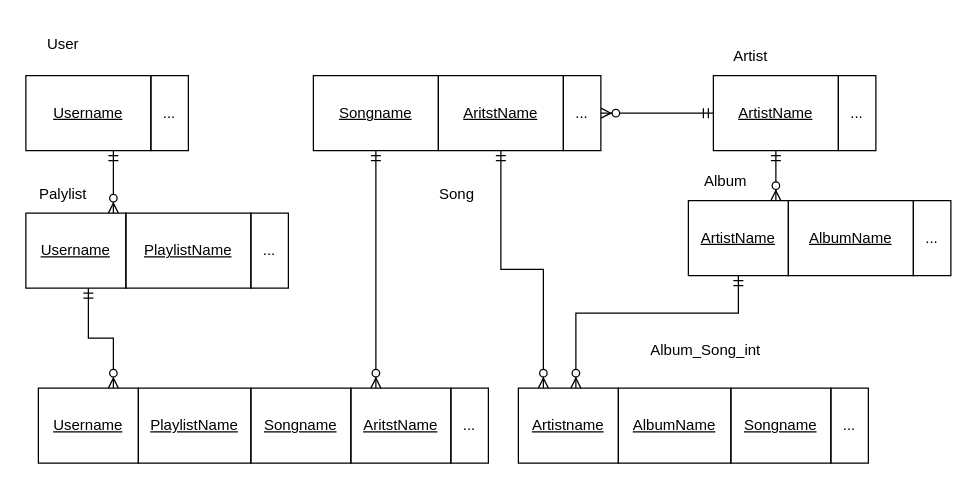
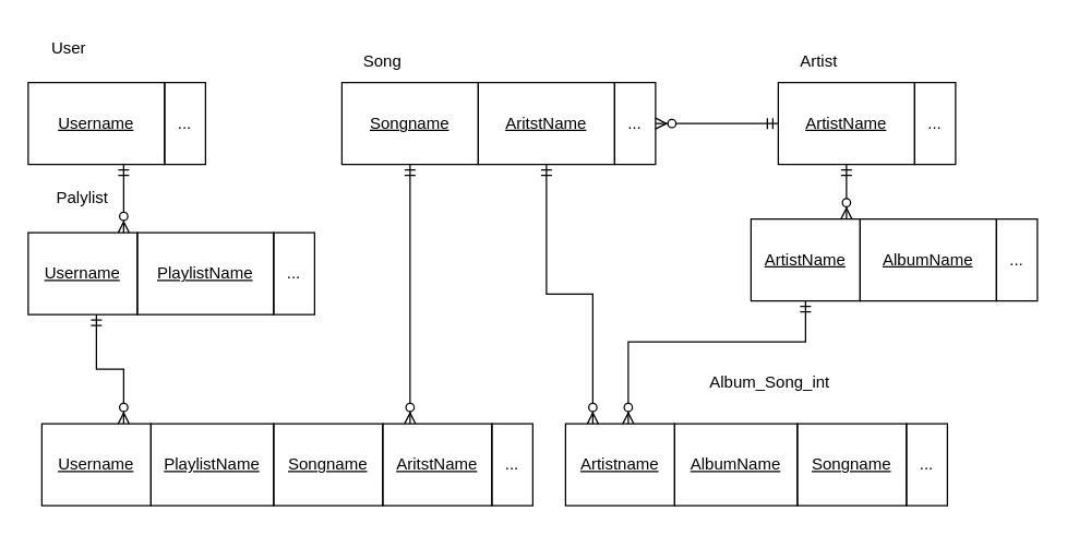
  <mxCell id="0" />
  <mxCell id="1" parent="0" />
  <mxCell id="2" value="User" style="text;html=1;strokeColor=none;fillColor=none;align=center;verticalAlign=middle;whiteSpace=wrap;rounded=0;" parent="1" vertex="1"><mxGeometry x="20" y="20" width="60" height="30" as="geometry" /></mxCell>
- <mxCell id="3" value="Song" style="text;html=1;strokeColor=none;fillColor=none;align=center;verticalAlign=middle;whiteSpace=wrap;rounded=0;" parent="1" vertex="1"><mxGeometry x="335" y="140" width="60" height="30" as="geometry" /></mxCell>
+ <mxCell id="3" value="Song" style="text;html=1;strokeColor=none;fillColor=none;align=center;verticalAlign=middle;whiteSpace=wrap;rounded=0;" parent="1" vertex="1"><mxGeometry x="250" y="30" width="60" height="30" as="geometry" /></mxCell>
  <mxCell id="4" value="Artist" style="text;html=1;strokeColor=none;fillColor=none;align=center;verticalAlign=middle;whiteSpace=wrap;rounded=0;" parent="1" vertex="1"><mxGeometry x="570" y="30" width="60" height="30" as="geometry" /></mxCell>
  <mxCell id="5" value="&lt;u&gt;Username&lt;/u&gt;" style="rounded=0;whiteSpace=wrap;html=1;strokeColor=default;fillColor=none;" parent="1" vertex="1"><mxGeometry x="20" y="60" width="100" height="60" as="geometry" /></mxCell>
  <mxCell id="6" value="..." style="rounded=0;whiteSpace=wrap;html=1;strokeColor=default;fillColor=none;" parent="1" vertex="1"><mxGeometry x="120" y="60" width="30" height="60" as="geometry" /></mxCell>
  <mxCell id="7" value="&lt;u&gt;Songname&lt;/u&gt;" style="rounded=0;whiteSpace=wrap;html=1;strokeColor=default;fillColor=none;" parent="1" vertex="1"><mxGeometry x="250" y="60" width="100" height="60" as="geometry" /></mxCell>
  <mxCell id="8" value="..." style="rounded=0;whiteSpace=wrap;html=1;strokeColor=default;fillColor=none;" parent="1" vertex="1"><mxGeometry x="450" y="60" width="30" height="60" as="geometry" /></mxCell>
  <mxCell id="9" value="&lt;u&gt;AritstName&lt;/u&gt;" style="rounded=0;whiteSpace=wrap;html=1;strokeColor=default;fillColor=none;" parent="1" vertex="1"><mxGeometry x="350" y="60" width="100" height="60" as="geometry" /></mxCell>
  <mxCell id="10" value="&lt;u&gt;ArtistName&lt;/u&gt;" style="rounded=0;whiteSpace=wrap;html=1;strokeColor=default;fillColor=none;" parent="1" vertex="1"><mxGeometry x="570" y="60" width="100" height="60" as="geometry" /></mxCell>
  <mxCell id="11" value="..." style="rounded=0;whiteSpace=wrap;html=1;strokeColor=default;fillColor=none;" parent="1" vertex="1"><mxGeometry x="670" y="60" width="30" height="60" as="geometry" /></mxCell>
  <mxCell id="12" value="&lt;u&gt;Username&lt;/u&gt;" style="rounded=0;whiteSpace=wrap;html=1;strokeColor=default;fillColor=none;" parent="1" vertex="1"><mxGeometry x="20" y="170" width="80" height="60" as="geometry" /></mxCell>
  <mxCell id="13" value="..." style="rounded=0;whiteSpace=wrap;html=1;strokeColor=default;fillColor=none;" parent="1" vertex="1"><mxGeometry x="200" y="170" width="30" height="60" as="geometry" /></mxCell>
  <mxCell id="14" value="&lt;u&gt;PlaylistName&lt;/u&gt;" style="rounded=0;whiteSpace=wrap;html=1;strokeColor=default;fillColor=none;" parent="1" vertex="1"><mxGeometry x="100" y="170" width="100" height="60" as="geometry" /></mxCell>
  <mxCell id="15" value="&lt;u&gt;PlaylistName&lt;/u&gt;" style="rounded=0;whiteSpace=wrap;html=1;strokeColor=default;fillColor=none;" parent="1" vertex="1"><mxGeometry x="110" y="310" width="90" height="60" as="geometry" /></mxCell>
  <mxCell id="16" value="&lt;u&gt;Username&lt;/u&gt;" style="rounded=0;whiteSpace=wrap;html=1;strokeColor=default;fillColor=none;" parent="1" vertex="1"><mxGeometry x="30" y="310" width="80" height="60" as="geometry" /></mxCell>
  <mxCell id="17" value="&lt;u&gt;Songname&lt;/u&gt;" style="rounded=0;whiteSpace=wrap;html=1;strokeColor=default;fillColor=none;" parent="1" vertex="1"><mxGeometry x="200" y="310" width="80" height="60" as="geometry" /></mxCell>
  <mxCell id="18" value="&lt;u&gt;AritstName&lt;/u&gt;" style="rounded=0;whiteSpace=wrap;html=1;strokeColor=default;fillColor=none;" parent="1" vertex="1"><mxGeometry x="280" y="310" width="80" height="60" as="geometry" /></mxCell>
  <mxCell id="19" value="..." style="rounded=0;whiteSpace=wrap;html=1;strokeColor=default;fillColor=none;" parent="1" vertex="1"><mxGeometry x="360" y="310" width="30" height="60" as="geometry" /></mxCell>
  <mxCell id="20" value="&lt;u&gt;AlbumName&lt;/u&gt;" style="rounded=0;whiteSpace=wrap;html=1;strokeColor=default;fillColor=none;" parent="1" vertex="1"><mxGeometry x="494" y="310" width="90" height="60" as="geometry" /></mxCell>
  <mxCell id="21" value="&lt;u&gt;Artistname&lt;/u&gt;" style="rounded=0;whiteSpace=wrap;html=1;strokeColor=default;fillColor=none;" parent="1" vertex="1"><mxGeometry x="414" y="310" width="80" height="60" as="geometry" /></mxCell>
  <mxCell id="22" value="&lt;u&gt;Songname&lt;/u&gt;" style="rounded=0;whiteSpace=wrap;html=1;strokeColor=default;fillColor=none;" parent="1" vertex="1"><mxGeometry x="584" y="310" width="80" height="60" as="geometry" /></mxCell>
  <mxCell id="23" value="..." style="rounded=0;whiteSpace=wrap;html=1;strokeColor=default;fillColor=none;" parent="1" vertex="1"><mxGeometry x="664" y="310" width="30" height="60" as="geometry" /></mxCell>
  <mxCell id="24" value="&lt;u&gt;ArtistName&lt;/u&gt;" style="rounded=0;whiteSpace=wrap;html=1;strokeColor=default;fillColor=none;" parent="1" vertex="1"><mxGeometry x="550" y="160" width="80" height="60" as="geometry" /></mxCell>
  <mxCell id="25" value="..." style="rounded=0;whiteSpace=wrap;html=1;strokeColor=default;fillColor=none;" parent="1" vertex="1"><mxGeometry x="730" y="160" width="30" height="60" as="geometry" /></mxCell>
  <mxCell id="26" value="&lt;u&gt;AlbumName&lt;/u&gt;" style="rounded=0;whiteSpace=wrap;html=1;strokeColor=default;fillColor=none;" parent="1" vertex="1"><mxGeometry x="630" y="160" width="100" height="60" as="geometry" /></mxCell>
  <mxCell id="27" value="" style="edgeStyle=orthogonalEdgeStyle;fontSize=12;html=1;endArrow=ERzeroToMany;startArrow=ERmandOne;rounded=0;" parent="1" source="5" target="12" edge="1"><mxGeometry width="100" height="100" relative="1" as="geometry"><mxPoint x="340" y="280" as="sourcePoint" /><mxPoint x="440" y="180" as="targetPoint" /><Array as="points"><mxPoint x="90" y="140" /><mxPoint x="90" y="140" /></Array></mxGeometry></mxCell>
  <mxCell id="28" value="" style="edgeStyle=orthogonalEdgeStyle;fontSize=12;html=1;endArrow=ERzeroToMany;startArrow=ERmandOne;rounded=0;" parent="1" source="10" target="24" edge="1"><mxGeometry width="100" height="100" relative="1" as="geometry"><mxPoint x="70" y="130" as="sourcePoint" /><mxPoint x="70" y="180" as="targetPoint" /><Array as="points"><mxPoint x="620" y="150" /><mxPoint x="620" y="150" /></Array></mxGeometry></mxCell>
  <mxCell id="29" value="" style="edgeStyle=orthogonalEdgeStyle;fontSize=12;html=1;endArrow=ERzeroToMany;startArrow=ERmandOne;rounded=0;" parent="1" source="12" target="16" edge="1"><mxGeometry width="100" height="100" relative="1" as="geometry"><mxPoint x="80" y="140" as="sourcePoint" /><mxPoint x="80" y="190" as="targetPoint" /><Array as="points"><mxPoint x="70" y="270" /><mxPoint x="90" y="270" /></Array></mxGeometry></mxCell>
  <mxCell id="30" value="" style="edgeStyle=orthogonalEdgeStyle;fontSize=12;html=1;endArrow=ERzeroToMany;startArrow=ERmandOne;rounded=0;" parent="1" source="24" target="21" edge="1"><mxGeometry width="100" height="100" relative="1" as="geometry"><mxPoint x="100" y="160" as="sourcePoint" /><mxPoint x="100" y="210" as="targetPoint" /><Array as="points"><mxPoint x="590" y="250" /><mxPoint x="460" y="250" /></Array></mxGeometry></mxCell>
  <mxCell id="31" value="" style="edgeStyle=orthogonalEdgeStyle;fontSize=12;html=1;endArrow=ERzeroToMany;startArrow=ERmandOne;rounded=0;" parent="1" source="7" target="18" edge="1"><mxGeometry width="100" height="100" relative="1" as="geometry"><mxPoint x="110" y="170" as="sourcePoint" /><mxPoint x="110" y="220" as="targetPoint" /><Array as="points"><mxPoint x="300" y="210" /><mxPoint x="300" y="210" /></Array></mxGeometry></mxCell>
  <mxCell id="32" value="" style="edgeStyle=orthogonalEdgeStyle;fontSize=12;html=1;endArrow=ERzeroToMany;startArrow=ERmandOne;rounded=0;entryX=0.25;entryY=0;entryDx=0;entryDy=0;" parent="1" source="9" target="21" edge="1"><mxGeometry width="100" height="100" relative="1" as="geometry"><mxPoint x="310" y="130" as="sourcePoint" /><mxPoint x="310" y="320" as="targetPoint" /><Array as="points" /></mxGeometry></mxCell>
  <mxCell id="33" value="" style="edgeStyle=orthogonalEdgeStyle;fontSize=12;html=1;endArrow=ERzeroToMany;startArrow=ERmandOne;rounded=0;" parent="1" source="10" target="8" edge="1"><mxGeometry width="100" height="100" relative="1" as="geometry"><mxPoint x="320" y="140" as="sourcePoint" /><mxPoint x="320" y="330" as="targetPoint" /><Array as="points" /></mxGeometry></mxCell>
- <mxCell id="34" value="Palylist" style="text;html=1;strokeColor=none;fillColor=none;align=center;verticalAlign=middle;whiteSpace=wrap;rounded=0;" parent="1" vertex="1"><mxGeometry x="20" y="140" width="60" height="30" as="geometry" /></mxCell>
+ <mxCell id="34" value="Palylist" style="text;html=1;strokeColor=none;fillColor=none;align=center;verticalAlign=middle;whiteSpace=wrap;rounded=0;" parent="1" vertex="1"><mxGeometry x="30" y="130" width="60" height="30" as="geometry" /></mxCell>
  <mxCell id="35" value="Album_Song_int" style="text;html=1;strokeColor=none;fillColor=none;align=center;verticalAlign=middle;whiteSpace=wrap;rounded=0;" parent="1" vertex="1"><mxGeometry x="534" y="265" width="60" height="30" as="geometry" /></mxCell>
- <mxCell id="36" value="Album" style="text;html=1;strokeColor=none;fillColor=none;align=center;verticalAlign=middle;whiteSpace=wrap;rounded=0;" parent="1" vertex="1"><mxGeometry x="550" y="130" width="60" height="30" as="geometry" /></mxCell>
